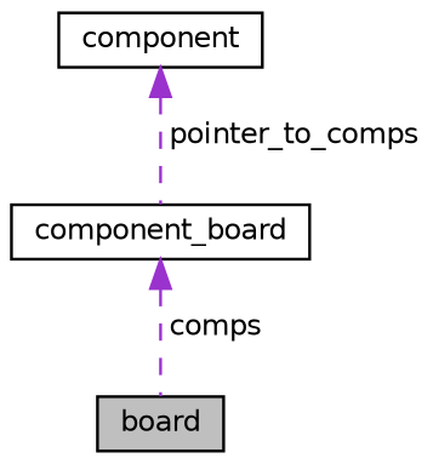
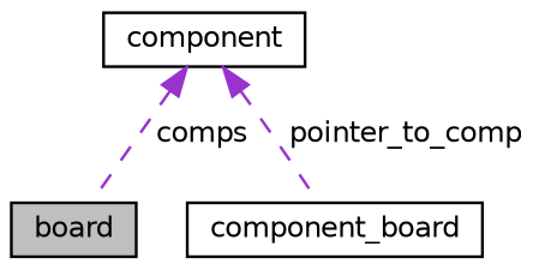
  digraph {
    fontname="DejaVu Sans"
    node [color=black fillcolor=white fontname="DejaVu Sans" fontsize=10 shape=record style=filled]
    edge [color=darkorchid3 dir=back fontname="DejaVu Sans" fontsize=10 labelfontname=Helvetica labelfontsize=10 style=dashed]
    n1 [fillcolor=grey75 fontcolor=black height=0.2 label=board width=0.4]
    n2 [height=0.2 label=component_board width=0.4]
    n3 [height=0.2 label=component width=0.4]
-   n2 -> n1 [label=" comps"]
-   n3 -> n2 [label=" pointer_to_comps"]
+   n3 -> n1 [label=" comps"]
+   n3 -> n2 [label=" pointer_to_comp"]
  }
